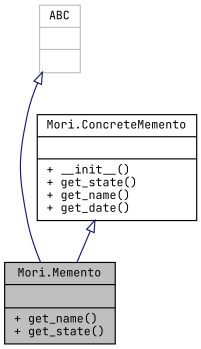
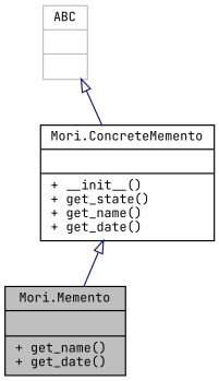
  digraph {
    fontname="JetBrains Mono"
    node [color=black fontname="JetBrains Mono" fontsize=10 shape=record]
    edge [arrowtail=onormal color=midnightblue dir=back fontname="JetBrains Mono" fontsize=10 labelfontname=Helvetica labelfontsize=10 style=solid]
-   n1 [fillcolor=grey75 fontcolor=black height=0.2 label="{Mori.Memento\n||+ get_name()\l+ get_state()\l}" style=filled width=0.4]
+   n1 [fillcolor=grey75 fontcolor=black height=0.2 label="{Mori.Memento\n||+ get_name()\l+ get_date()\l}" style=filled width=0.4]
    n2 [height=0.2 label="{Mori.ConcreteMemento\n||+ __init__()\l+ get_state()\l+ get_name()\l+ get_date()\l}" width=0.4]
    n3 [color=grey75 height=0.2 label="{ABC\n||}" width=0.4]
    n2 -> n1
-   n3 -> n1
+   n3 -> n2
  }
